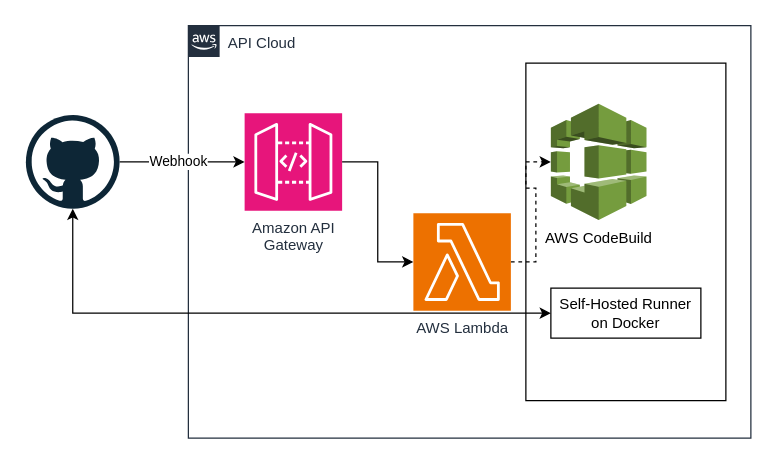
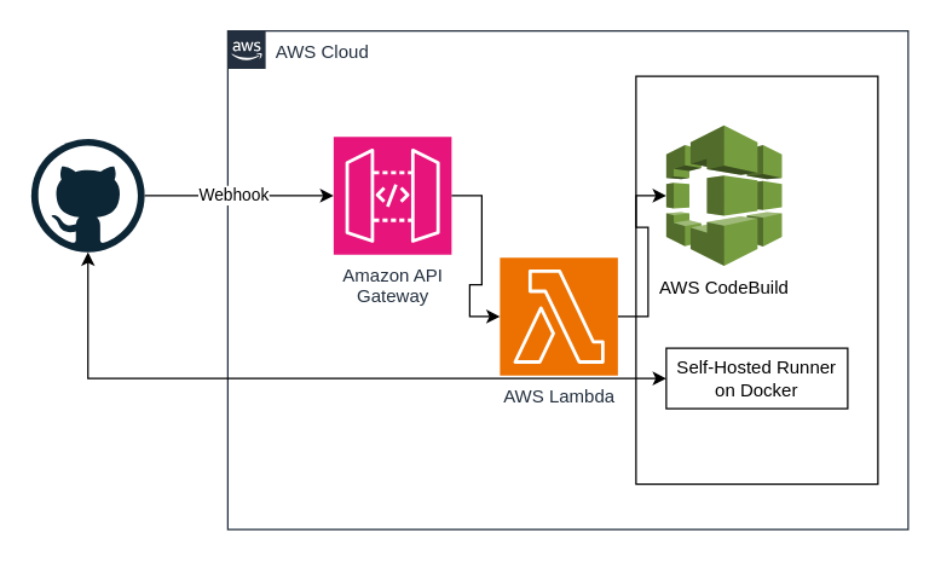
  <mxCell id="0" />
  <mxCell id="1" parent="0" />
- <mxCell id="2" value="API Cloud" style="points=[[0,0],[0.25,0],[0.5,0],[0.75,0],[1,0],[1,0.25],[1,0.5],[1,0.75],[1,1],[0.75,1],[0.5,1],[0.25,1],[0,1],[0,0.75],[0,0.5],[0,0.25]];outlineConnect=0;gradientColor=none;html=1;whiteSpace=wrap;fontSize=12;fontStyle=0;shape=mxgraph.aws4.group;grIcon=mxgraph.aws4.group_aws_cloud_alt;strokeColor=#232F3E;fillColor=none;verticalAlign=top;align=left;spacingLeft=30;fontColor=#232F3E;dashed=0;labelBackgroundColor=#ffffff;container=1;pointerEvents=0;collapsible=0;recursiveResize=0;" parent="1" vertex="1"><mxGeometry x="150" y="20" width="450" height="330" as="geometry" /></mxCell>
+ <mxCell id="2" value="AWS Cloud" style="points=[[0,0],[0.25,0],[0.5,0],[0.75,0],[1,0],[1,0.25],[1,0.5],[1,0.75],[1,1],[0.75,1],[0.5,1],[0.25,1],[0,1],[0,0.75],[0,0.5],[0,0.25]];outlineConnect=0;gradientColor=none;html=1;whiteSpace=wrap;fontSize=12;fontStyle=0;shape=mxgraph.aws4.group;grIcon=mxgraph.aws4.group_aws_cloud_alt;strokeColor=#232F3E;fillColor=none;verticalAlign=top;align=left;spacingLeft=30;fontColor=#232F3E;dashed=0;labelBackgroundColor=#ffffff;container=1;pointerEvents=0;collapsible=0;recursiveResize=0;" parent="1" vertex="1"><mxGeometry x="150" y="20" width="450" height="330" as="geometry" /></mxCell>
  <mxCell id="3" value="" style="rounded=0;whiteSpace=wrap;html=1;" parent="2" vertex="1"><mxGeometry x="270" y="30" width="160" height="270" as="geometry" /></mxCell>
- <mxCell id="4" style="edgeStyle=orthogonalEdgeStyle;rounded=0;orthogonalLoop=1;jettySize=auto;html=1;exitX=1;exitY=0.5;exitDx=0;exitDy=0;exitPerimeter=0;dashed=1;" parent="2" source="5" target="6" edge="1"><mxGeometry relative="1" as="geometry" /></mxCell>
+ <mxCell id="4" style="edgeStyle=orthogonalEdgeStyle;rounded=0;orthogonalLoop=1;jettySize=auto;html=1;exitX=1;exitY=0.5;exitDx=0;exitDy=0;exitPerimeter=0;" parent="2" source="5" target="6" edge="1"><mxGeometry relative="1" as="geometry" /></mxCell>
  <mxCell id="5" value="AWS Lambda" style="sketch=0;points=[[0,0,0],[0.25,0,0],[0.5,0,0],[0.75,0,0],[1,0,0],[0,1,0],[0.25,1,0],[0.5,1,0],[0.75,1,0],[1,1,0],[0,0.25,0],[0,0.5,0],[0,0.75,0],[1,0.25,0],[1,0.5,0],[1,0.75,0]];outlineConnect=0;fontColor=#232F3E;fillColor=#ED7100;strokeColor=#ffffff;dashed=0;verticalLabelPosition=bottom;verticalAlign=top;align=center;html=1;fontSize=12;fontStyle=0;aspect=fixed;shape=mxgraph.aws4.resourceIcon;resIcon=mxgraph.aws4.lambda;" parent="2" vertex="1"><mxGeometry x="180" y="150" width="78" height="78" as="geometry" /></mxCell>
  <mxCell id="6" value="AWS CodeBuild" style="outlineConnect=0;dashed=0;verticalLabelPosition=bottom;verticalAlign=top;align=center;html=1;shape=mxgraph.aws3.codebuild;fillColor=#759C3E;gradientColor=none;" parent="2" vertex="1"><mxGeometry x="290" y="62.5" width="76.5" height="93" as="geometry" /></mxCell>
- <mxCell id="7" value="Amazon API&lt;br&gt;Gateway" style="sketch=0;points=[[0,0,0],[0.25,0,0],[0.5,0,0],[0.75,0,0],[1,0,0],[0,1,0],[0.25,1,0],[0.5,1,0],[0.75,1,0],[1,1,0],[0,0.25,0],[0,0.5,0],[0,0.75,0],[1,0.25,0],[1,0.5,0],[1,0.75,0]];outlineConnect=0;fontColor=#232F3E;fillColor=#E7157B;strokeColor=#ffffff;dashed=0;verticalLabelPosition=bottom;verticalAlign=top;align=center;html=1;fontSize=12;fontStyle=0;aspect=fixed;shape=mxgraph.aws4.resourceIcon;resIcon=mxgraph.aws4.api_gateway;" parent="2" vertex="1"><mxGeometry x="45" y="70" width="78" height="78" as="geometry" /></mxCell>
+ <mxCell id="7" value="Amazon API&lt;br&gt;Gateway" style="sketch=0;points=[[0,0,0],[0.25,0,0],[0.5,0,0],[0.75,0,0],[1,0,0],[0,1,0],[0.25,1,0],[0.5,1,0],[0.75,1,0],[1,1,0],[0,0.25,0],[0,0.5,0],[0,0.75,0],[1,0.25,0],[1,0.5,0],[1,0.75,0]];outlineConnect=0;fontColor=#232F3E;fillColor=#E7157B;strokeColor=#ffffff;dashed=0;verticalLabelPosition=bottom;verticalAlign=top;align=center;html=1;fontSize=12;fontStyle=0;aspect=fixed;shape=mxgraph.aws4.resourceIcon;resIcon=mxgraph.aws4.api_gateway;" parent="2" vertex="1"><mxGeometry x="70" y="70" width="78" height="78" as="geometry" /></mxCell>
  <mxCell id="8" style="edgeStyle=orthogonalEdgeStyle;rounded=0;orthogonalLoop=1;jettySize=auto;html=1;exitX=1;exitY=0.5;exitDx=0;exitDy=0;exitPerimeter=0;entryX=0;entryY=0.5;entryDx=0;entryDy=0;entryPerimeter=0;" parent="2" source="7" target="5" edge="1"><mxGeometry relative="1" as="geometry" /></mxCell>
  <mxCell id="9" value="Self-Hosted Runner&lt;br&gt;on Docker" style="rounded=0;whiteSpace=wrap;html=1;" parent="2" vertex="1"><mxGeometry x="290" y="210" width="120" height="40" as="geometry" /></mxCell>
  <mxCell id="10" style="edgeStyle=orthogonalEdgeStyle;rounded=0;orthogonalLoop=1;jettySize=auto;html=1;entryX=0;entryY=0.5;entryDx=0;entryDy=0;entryPerimeter=0;" parent="1" source="12" target="7" edge="1"><mxGeometry relative="1" as="geometry"><mxPoint x="210" y="145" as="targetPoint" /></mxGeometry></mxCell>
  <mxCell id="11" value="Webhook" style="edgeLabel;html=1;align=center;verticalAlign=middle;resizable=0;points=[];" parent="10" vertex="1" connectable="0"><mxGeometry x="-0.072" y="1" relative="1" as="geometry"><mxPoint as="offset" /></mxGeometry></mxCell>
  <mxCell id="12" value="" style="dashed=0;outlineConnect=0;html=1;align=center;labelPosition=center;verticalLabelPosition=bottom;verticalAlign=top;shape=mxgraph.weblogos.github" parent="1" vertex="1"><mxGeometry x="20" y="91.5" width="75" height="75" as="geometry" /></mxCell>
  <mxCell id="13" style="edgeStyle=orthogonalEdgeStyle;rounded=0;orthogonalLoop=1;jettySize=auto;html=1;startArrow=classic;startFill=1;" parent="1" source="9" target="12" edge="1"><mxGeometry relative="1" as="geometry" /></mxCell>
